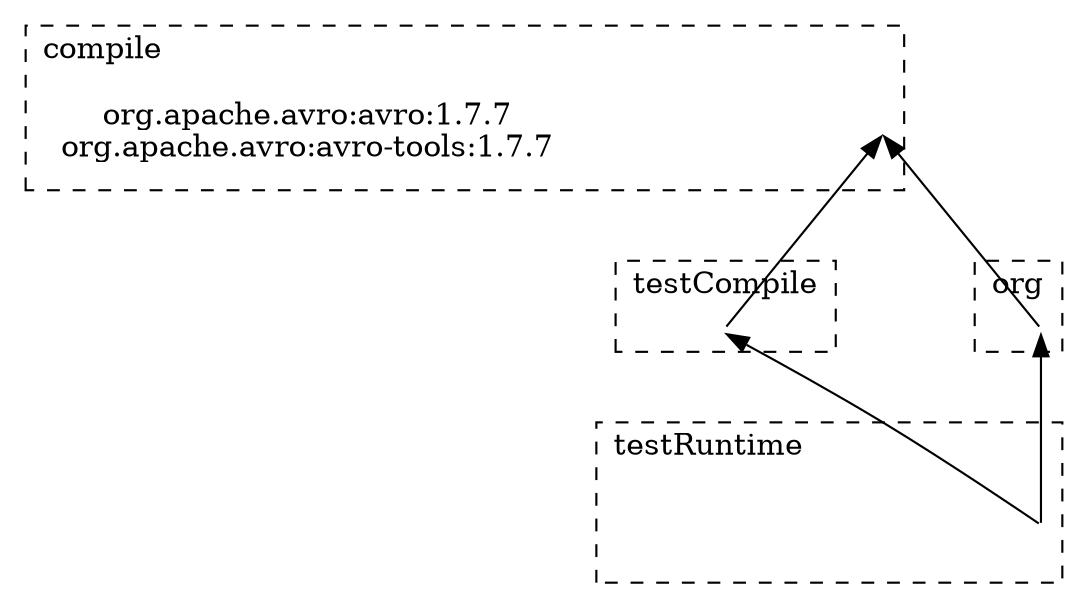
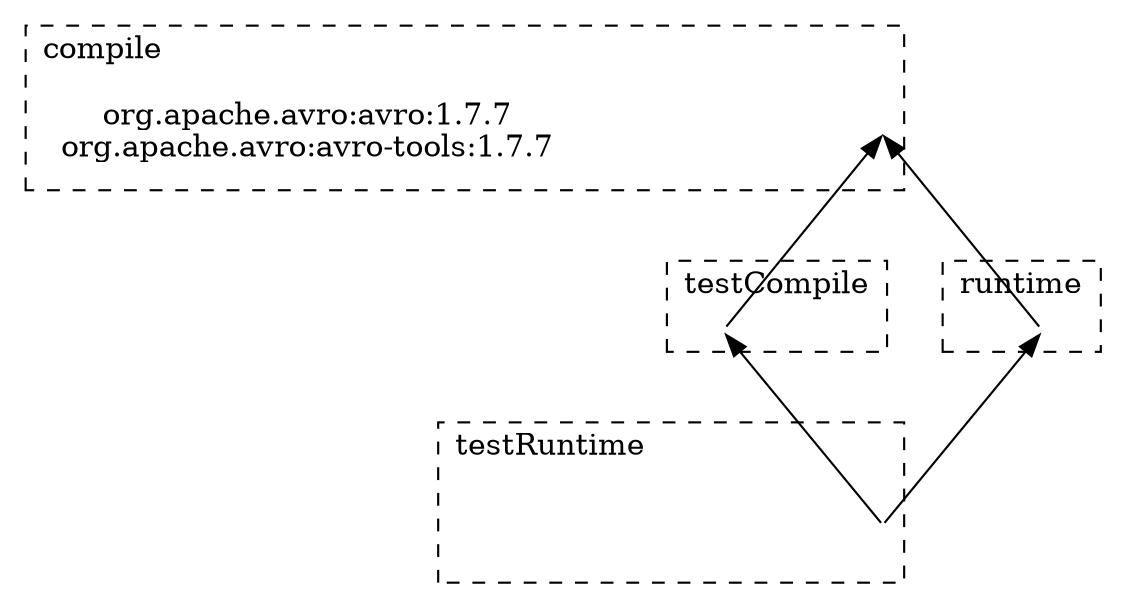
  digraph {
    compound=true
    nodesep=2
    rankdir=BT
    ranksep=1
    node [color=none shape=point style=invis]
    testRuntime
    "" [shape=plaintext style=""]
    testCompile
    runtime
    compile
    "org.apache.avro:avro:1.7.7\norg.apache.avro:avro-tools:1.7.7" [shape=plaintext style=""]
    subgraph cluster_1 {
      label=testRuntime
      labeljust=l
      labelloc=b
      labelstyle=bold
      rankdir=TB
      style=dashed
      testRuntime
      ""
    }
    subgraph cluster_2 {
      label=testCompile
      labeljust=l
      labelloc=b
      labelstyle=bold
      rankdir=TB
      style=dashed
      testCompile
    }
    subgraph cluster_3 {
-     label=org
+     label=runtime
      labeljust=l
      labelloc=b
      labelstyle=bold
      rankdir=TB
      style=dashed
      runtime
    }
    subgraph cluster_4 {
      label=compile
      labeljust=l
      labelloc=b
      labelstyle=bold
      rankdir=TB
      style=dashed
      compile
      "org.apache.avro:avro:1.7.7\norg.apache.avro:avro-tools:1.7.7"
    }
    testRuntime -> testCompile
    testRuntime -> runtime
    testCompile -> compile
    runtime -> compile
  }
